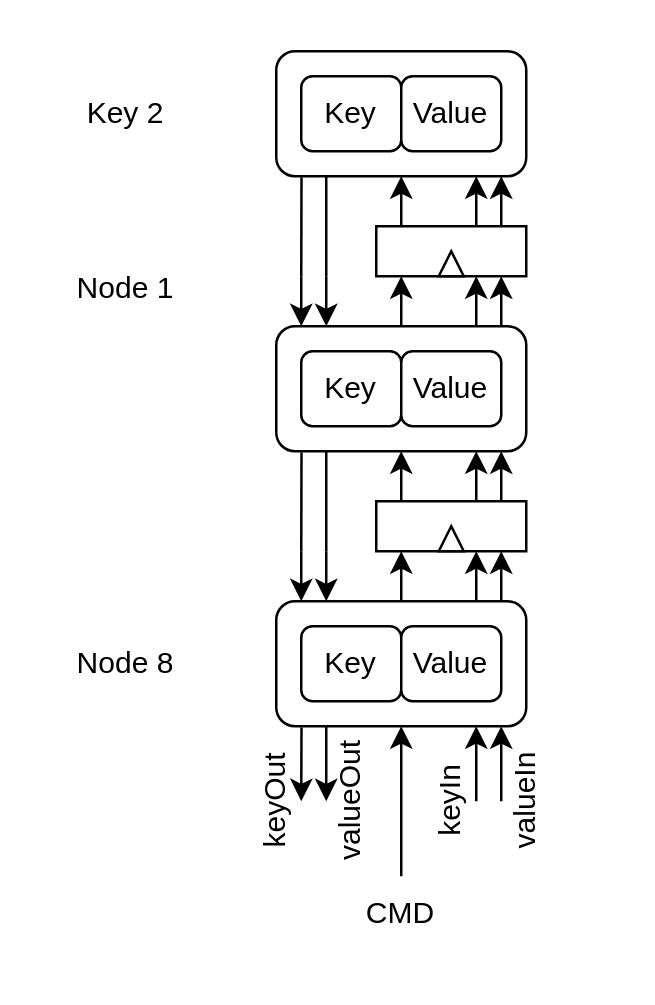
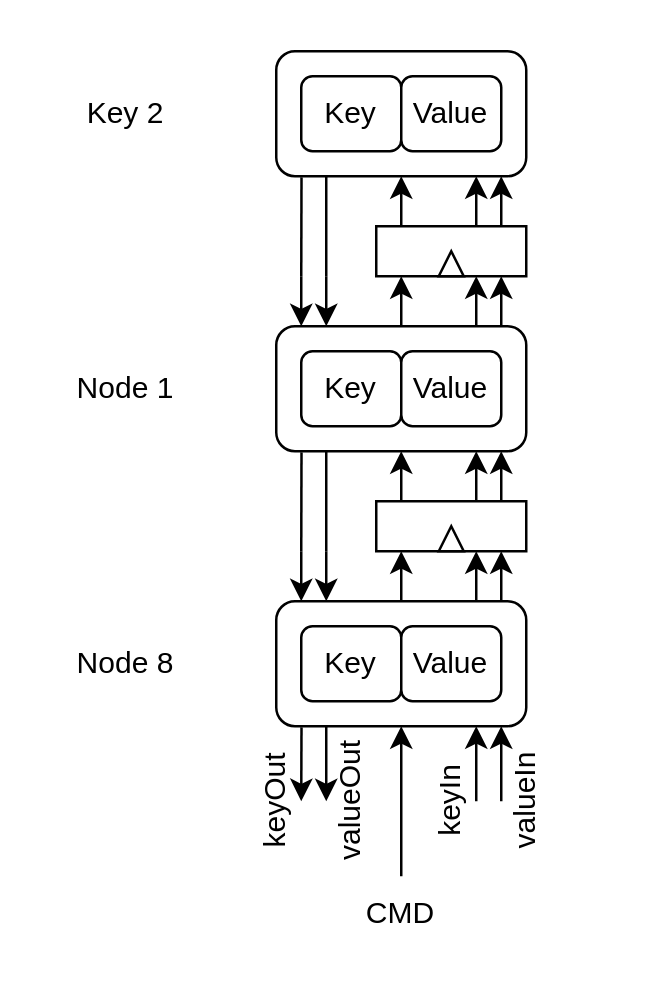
  <mxCell id="0" />
  <mxCell id="1" parent="0" />
  <mxCell id="2" value="valueOut" style="text;html=1;align=center;verticalAlign=middle;whiteSpace=wrap;rounded=0;rotation=-90;" vertex="1" parent="1"><mxGeometry x="110" y="305" width="60" height="30" as="geometry" /></mxCell>
  <mxCell id="3" value="keyIn" style="text;html=1;align=center;verticalAlign=middle;whiteSpace=wrap;rounded=0;rotation=-90;" vertex="1" parent="1"><mxGeometry x="150" y="305" width="60" height="30" as="geometry" /></mxCell>
  <mxCell id="4" value="&lt;div&gt;valueIn&lt;/div&gt;" style="text;html=1;align=center;verticalAlign=middle;whiteSpace=wrap;rounded=0;rotation=-90;" vertex="1" parent="1"><mxGeometry x="180" y="305" width="60" height="30" as="geometry" /></mxCell>
  <mxCell id="5" value="" style="rounded=1;whiteSpace=wrap;html=1;" vertex="1" parent="1"><mxGeometry x="110" y="240" width="100" height="50" as="geometry" /></mxCell>
  <mxCell id="6" value="Key" style="rounded=1;whiteSpace=wrap;html=1;" vertex="1" parent="1"><mxGeometry x="120" y="250" width="40" height="30" as="geometry" /></mxCell>
  <mxCell id="7" value="&lt;div&gt;Value&lt;/div&gt;" style="rounded=1;whiteSpace=wrap;html=1;" vertex="1" parent="1"><mxGeometry x="160" y="250" width="40" height="30" as="geometry" /></mxCell>
  <mxCell id="8" value="" style="endArrow=classic;html=1;rounded=0;exitX=0.101;exitY=1.009;exitDx=0;exitDy=0;exitPerimeter=0;" edge="1" parent="1" source="5"><mxGeometry width="50" height="50" relative="1" as="geometry"><mxPoint x="170" y="250" as="sourcePoint" /><mxPoint x="120" y="320" as="targetPoint" /></mxGeometry></mxCell>
  <mxCell id="9" value="keyOut" style="text;html=1;align=center;verticalAlign=middle;whiteSpace=wrap;rounded=0;rotation=-90;" vertex="1" parent="1"><mxGeometry x="80" y="305" width="60" height="30" as="geometry" /></mxCell>
  <mxCell id="10" value="" style="endArrow=classic;html=1;rounded=0;exitX=0.21;exitY=1.02;exitDx=0;exitDy=0;exitPerimeter=0;" edge="1" parent="1"><mxGeometry width="50" height="50" relative="1" as="geometry"><mxPoint x="130" y="290" as="sourcePoint" /><mxPoint x="130" y="320" as="targetPoint" /></mxGeometry></mxCell>
  <mxCell id="11" value="" style="endArrow=classic;html=1;rounded=0;entryX=0.5;entryY=1;entryDx=0;entryDy=0;" edge="1" parent="1" target="5"><mxGeometry width="50" height="50" relative="1" as="geometry"><mxPoint x="160" y="350" as="sourcePoint" /><mxPoint x="220" y="200" as="targetPoint" /></mxGeometry></mxCell>
  <mxCell id="12" value="CMD" style="text;html=1;align=center;verticalAlign=middle;whiteSpace=wrap;rounded=0;" vertex="1" parent="1"><mxGeometry x="130" y="350" width="60" height="30" as="geometry" /></mxCell>
  <mxCell id="13" value="" style="endArrow=classic;html=1;rounded=0;entryX=0.804;entryY=1.043;entryDx=0;entryDy=0;entryPerimeter=0;" edge="1" parent="1"><mxGeometry width="50" height="50" relative="1" as="geometry"><mxPoint x="190" y="320" as="sourcePoint" /><mxPoint x="190" y="290" as="targetPoint" /></mxGeometry></mxCell>
  <mxCell id="14" value="" style="endArrow=classic;html=1;rounded=0;entryX=0.804;entryY=1.043;entryDx=0;entryDy=0;entryPerimeter=0;" edge="1" parent="1"><mxGeometry width="50" height="50" relative="1" as="geometry"><mxPoint x="200" y="320" as="sourcePoint" /><mxPoint x="200" y="290" as="targetPoint" /></mxGeometry></mxCell>
  <mxCell id="15" value="" style="endArrow=classic;html=1;rounded=0;exitX=0.101;exitY=1.009;exitDx=0;exitDy=0;exitPerimeter=0;" edge="1" parent="1"><mxGeometry width="50" height="50" relative="1" as="geometry"><mxPoint x="120" y="220" as="sourcePoint" /><mxPoint x="120" y="240" as="targetPoint" /></mxGeometry></mxCell>
  <mxCell id="16" value="" style="endArrow=classic;html=1;rounded=0;" edge="1" parent="1"><mxGeometry width="50" height="50" relative="1" as="geometry"><mxPoint x="130" y="220" as="sourcePoint" /><mxPoint x="130" y="240" as="targetPoint" /></mxGeometry></mxCell>
  <mxCell id="17" value="" style="endArrow=classic;html=1;rounded=0;" edge="1" parent="1"><mxGeometry width="50" height="50" relative="1" as="geometry"><mxPoint x="160" y="240" as="sourcePoint" /><mxPoint x="160" y="220" as="targetPoint" /><Array as="points"><mxPoint x="160" y="220" /></Array></mxGeometry></mxCell>
  <mxCell id="18" value="" style="endArrow=classic;html=1;rounded=0;" edge="1" parent="1"><mxGeometry width="50" height="50" relative="1" as="geometry"><mxPoint x="190" y="240" as="sourcePoint" /><mxPoint x="190" y="220" as="targetPoint" /></mxGeometry></mxCell>
  <mxCell id="19" value="" style="endArrow=classic;html=1;rounded=0;" edge="1" parent="1"><mxGeometry width="50" height="50" relative="1" as="geometry"><mxPoint x="200" y="240" as="sourcePoint" /><mxPoint x="200" y="220" as="targetPoint" /></mxGeometry></mxCell>
  <mxCell id="20" value="" style="rounded=0;whiteSpace=wrap;html=1;" vertex="1" parent="1"><mxGeometry x="150" y="200" width="60" height="20" as="geometry" /></mxCell>
  <mxCell id="21" value="" style="triangle;whiteSpace=wrap;html=1;rotation=-90;" vertex="1" parent="1"><mxGeometry x="175" y="210" width="10" height="10" as="geometry" /></mxCell>
  <mxCell id="22" value="" style="rounded=1;whiteSpace=wrap;html=1;" vertex="1" parent="1"><mxGeometry x="110" y="130" width="100" height="50" as="geometry" /></mxCell>
  <mxCell id="23" value="Key" style="rounded=1;whiteSpace=wrap;html=1;" vertex="1" parent="1"><mxGeometry x="120" y="140" width="40" height="30" as="geometry" /></mxCell>
  <mxCell id="24" value="&lt;div&gt;Value&lt;/div&gt;" style="rounded=1;whiteSpace=wrap;html=1;" vertex="1" parent="1"><mxGeometry x="160" y="140" width="40" height="30" as="geometry" /></mxCell>
  <mxCell id="25" value="" style="endArrow=none;html=1;rounded=0;exitX=0.101;exitY=1.009;exitDx=0;exitDy=0;exitPerimeter=0;endFill=0;" edge="1" parent="1" source="22"><mxGeometry width="50" height="50" relative="1" as="geometry"><mxPoint x="170" y="130" as="sourcePoint" /><mxPoint x="120" y="220" as="targetPoint" /></mxGeometry></mxCell>
  <mxCell id="26" value="" style="endArrow=none;html=1;rounded=0;endFill=0;" edge="1" parent="1"><mxGeometry width="50" height="50" relative="1" as="geometry"><mxPoint x="130" y="180" as="sourcePoint" /><mxPoint x="130" y="220" as="targetPoint" /></mxGeometry></mxCell>
  <mxCell id="27" value="" style="endArrow=classic;html=1;rounded=0;entryX=0.5;entryY=1;entryDx=0;entryDy=0;" edge="1" parent="1" target="22"><mxGeometry width="50" height="50" relative="1" as="geometry"><mxPoint x="160" y="200" as="sourcePoint" /><mxPoint x="220" y="80" as="targetPoint" /></mxGeometry></mxCell>
  <mxCell id="28" value="" style="endArrow=classic;html=1;rounded=0;" edge="1" parent="1"><mxGeometry width="50" height="50" relative="1" as="geometry"><mxPoint x="190" y="200" as="sourcePoint" /><mxPoint x="190" y="180" as="targetPoint" /></mxGeometry></mxCell>
  <mxCell id="29" value="" style="endArrow=classic;html=1;rounded=0;" edge="1" parent="1"><mxGeometry width="50" height="50" relative="1" as="geometry"><mxPoint x="200" y="200" as="sourcePoint" /><mxPoint x="200" y="180" as="targetPoint" /></mxGeometry></mxCell>
  <mxCell id="30" value="" style="endArrow=classic;html=1;rounded=0;exitX=0.101;exitY=1.009;exitDx=0;exitDy=0;exitPerimeter=0;" edge="1" parent="1"><mxGeometry width="50" height="50" relative="1" as="geometry"><mxPoint x="120" y="110" as="sourcePoint" /><mxPoint x="120" y="130" as="targetPoint" /></mxGeometry></mxCell>
  <mxCell id="31" value="" style="endArrow=classic;html=1;rounded=0;" edge="1" parent="1"><mxGeometry width="50" height="50" relative="1" as="geometry"><mxPoint x="130" y="110" as="sourcePoint" /><mxPoint x="130" y="130" as="targetPoint" /></mxGeometry></mxCell>
  <mxCell id="32" value="" style="endArrow=classic;html=1;rounded=0;" edge="1" parent="1"><mxGeometry width="50" height="50" relative="1" as="geometry"><mxPoint x="160" y="130" as="sourcePoint" /><mxPoint x="160" y="110" as="targetPoint" /><Array as="points"><mxPoint x="160" y="110" /></Array></mxGeometry></mxCell>
  <mxCell id="33" value="" style="endArrow=classic;html=1;rounded=0;" edge="1" parent="1"><mxGeometry width="50" height="50" relative="1" as="geometry"><mxPoint x="190" y="130" as="sourcePoint" /><mxPoint x="190" y="110" as="targetPoint" /></mxGeometry></mxCell>
  <mxCell id="34" value="" style="endArrow=classic;html=1;rounded=0;" edge="1" parent="1"><mxGeometry width="50" height="50" relative="1" as="geometry"><mxPoint x="200" y="130" as="sourcePoint" /><mxPoint x="200" y="110" as="targetPoint" /></mxGeometry></mxCell>
  <mxCell id="35" value="" style="rounded=0;whiteSpace=wrap;html=1;" vertex="1" parent="1"><mxGeometry x="150" y="90" width="60" height="20" as="geometry" /></mxCell>
  <mxCell id="36" value="" style="triangle;whiteSpace=wrap;html=1;rotation=-90;" vertex="1" parent="1"><mxGeometry x="175" y="100" width="10" height="10" as="geometry" /></mxCell>
  <mxCell id="37" value="" style="rounded=1;whiteSpace=wrap;html=1;" vertex="1" parent="1"><mxGeometry x="110" y="20" width="100" height="50" as="geometry" /></mxCell>
  <mxCell id="38" value="Key" style="rounded=1;whiteSpace=wrap;html=1;" vertex="1" parent="1"><mxGeometry x="120" y="30" width="40" height="30" as="geometry" /></mxCell>
  <mxCell id="39" value="&lt;div&gt;Value&lt;/div&gt;" style="rounded=1;whiteSpace=wrap;html=1;" vertex="1" parent="1"><mxGeometry x="160" y="30" width="40" height="30" as="geometry" /></mxCell>
  <mxCell id="40" value="" style="endArrow=none;html=1;rounded=0;exitX=0.101;exitY=1.009;exitDx=0;exitDy=0;exitPerimeter=0;endFill=0;" edge="1" parent="1" source="37"><mxGeometry width="50" height="50" relative="1" as="geometry"><mxPoint x="170" y="20" as="sourcePoint" /><mxPoint x="120" y="110" as="targetPoint" /></mxGeometry></mxCell>
  <mxCell id="41" value="" style="endArrow=none;html=1;rounded=0;endFill=0;" edge="1" parent="1"><mxGeometry width="50" height="50" relative="1" as="geometry"><mxPoint x="130" y="70" as="sourcePoint" /><mxPoint x="130" y="110" as="targetPoint" /></mxGeometry></mxCell>
  <mxCell id="42" value="" style="endArrow=classic;html=1;rounded=0;entryX=0.5;entryY=1;entryDx=0;entryDy=0;" edge="1" parent="1" target="37"><mxGeometry width="50" height="50" relative="1" as="geometry"><mxPoint x="160" y="90" as="sourcePoint" /><mxPoint x="220" y="-30" as="targetPoint" /></mxGeometry></mxCell>
  <mxCell id="43" value="" style="endArrow=classic;html=1;rounded=0;" edge="1" parent="1"><mxGeometry width="50" height="50" relative="1" as="geometry"><mxPoint x="190" y="90" as="sourcePoint" /><mxPoint x="190" y="70" as="targetPoint" /></mxGeometry></mxCell>
  <mxCell id="44" value="" style="endArrow=classic;html=1;rounded=0;" edge="1" parent="1"><mxGeometry width="50" height="50" relative="1" as="geometry"><mxPoint x="200" y="90" as="sourcePoint" /><mxPoint x="200" y="70" as="targetPoint" /></mxGeometry></mxCell>
  <mxCell id="45" value="Node 8" style="text;html=1;align=center;verticalAlign=middle;whiteSpace=wrap;rounded=0;" vertex="1" parent="1"><mxGeometry x="20" y="250" width="60" height="30" as="geometry" /></mxCell>
  <mxCell id="46" value="Key 2" style="text;html=1;align=center;verticalAlign=middle;whiteSpace=wrap;rounded=0;" vertex="1" parent="1"><mxGeometry x="20" y="30" width="60" height="30" as="geometry" /></mxCell>
- <mxCell id="47" value="Node 1" style="text;html=1;align=center;verticalAlign=middle;whiteSpace=wrap;rounded=0;" vertex="1" parent="1"><mxGeometry x="20" y="100" width="60" height="30" as="geometry" /></mxCell>
+ <mxCell id="47" value="Node 1" style="text;html=1;align=center;verticalAlign=middle;whiteSpace=wrap;rounded=0;" vertex="1" parent="1"><mxGeometry x="20" y="140" width="60" height="30" as="geometry" /></mxCell>
